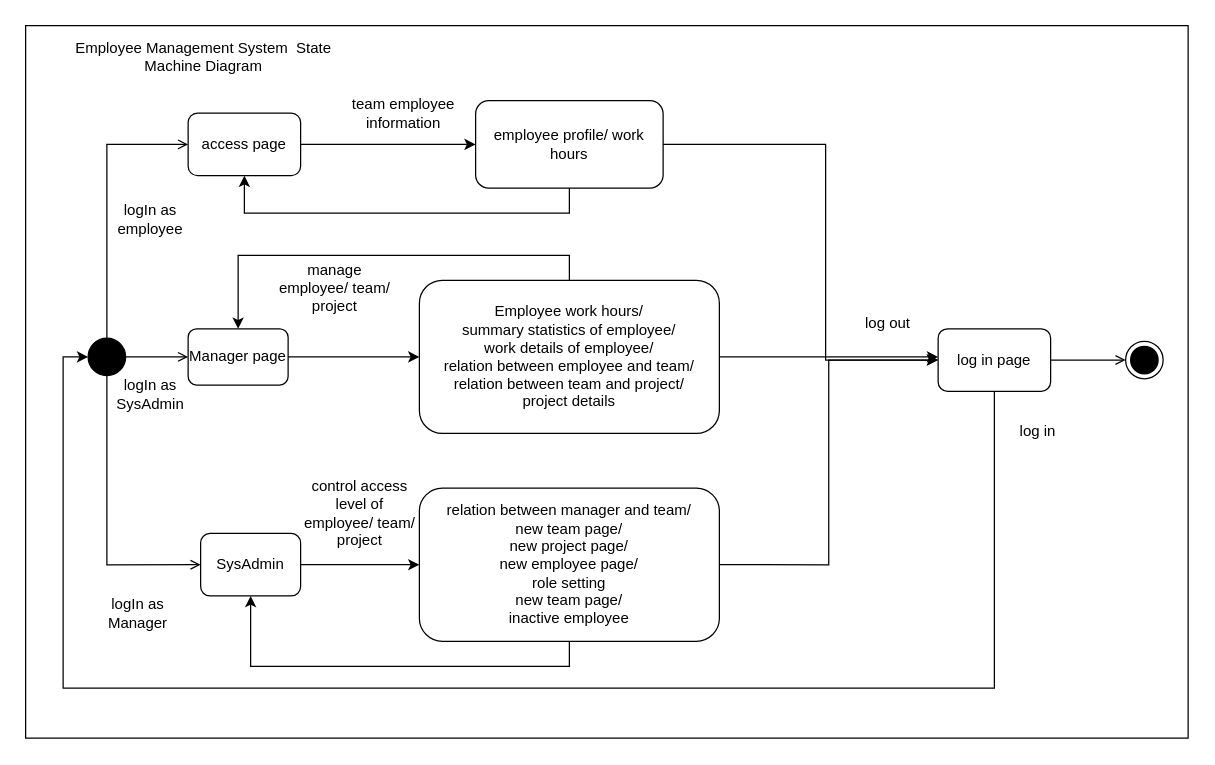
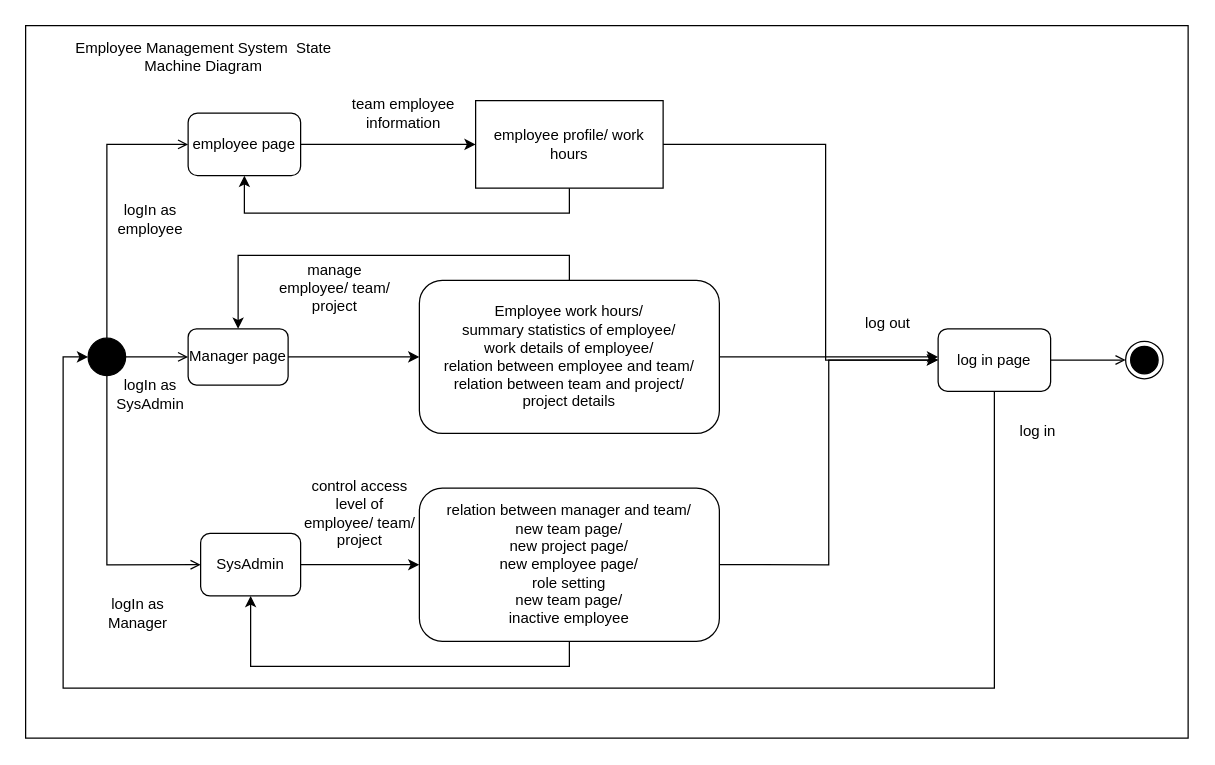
  <mxCell id="0" />
  <mxCell id="1" parent="0" />
  <mxCell id="2" value="" style="rounded=0;whiteSpace=wrap;html=1;" vertex="1" parent="1"><mxGeometry y="20" width="930" height="570" as="geometry" x="20" /></mxCell>
  <mxCell id="3" style="edgeStyle=orthogonalEdgeStyle;rounded=0;orthogonalLoop=1;jettySize=auto;html=1;exitX=0.5;exitY=0;exitDx=0;exitDy=0;entryX=0;entryY=0.5;entryDx=0;entryDy=0;endArrow=open;endFill=0;" edge="1" parent="1" source="6" target="8"><mxGeometry relative="1" as="geometry" /></mxCell>
  <mxCell id="4" style="edgeStyle=orthogonalEdgeStyle;rounded=0;orthogonalLoop=1;jettySize=auto;html=1;exitX=1;exitY=0.5;exitDx=0;exitDy=0;entryX=0;entryY=0.5;entryDx=0;entryDy=0;endArrow=open;endFill=0;" edge="1" parent="1" source="6" target="10"><mxGeometry relative="1" as="geometry" /></mxCell>
  <mxCell id="5" style="edgeStyle=orthogonalEdgeStyle;rounded=0;orthogonalLoop=1;jettySize=auto;html=1;exitX=0.5;exitY=1;exitDx=0;exitDy=0;entryX=0;entryY=0.5;entryDx=0;entryDy=0;endArrow=open;endFill=0;" edge="1" parent="1" source="6" target="12"><mxGeometry relative="1" as="geometry" /></mxCell>
  <mxCell id="6" value="" style="ellipse;whiteSpace=wrap;html=1;aspect=fixed;fillColor=#000000;" vertex="1" parent="1"><mxGeometry x="70" y="270" width="30" height="30" as="geometry" /></mxCell>
  <mxCell id="7" style="edgeStyle=orthogonalEdgeStyle;rounded=0;orthogonalLoop=1;jettySize=auto;html=1;exitX=1;exitY=0.5;exitDx=0;exitDy=0;entryX=0;entryY=0.5;entryDx=0;entryDy=0;" edge="1" parent="1" source="8" target="19"><mxGeometry relative="1" as="geometry" /></mxCell>
- <mxCell id="8" value="access page" style="rounded=1;whiteSpace=wrap;html=1;strokeColor=#000000;fillColor=none;sketch=0;" vertex="1" parent="1"><mxGeometry x="150" y="90" width="90" height="50" as="geometry" /></mxCell>
+ <mxCell id="8" value="employee page" style="rounded=1;whiteSpace=wrap;html=1;strokeColor=#000000;fillColor=none;sketch=0;" vertex="1" parent="1"><mxGeometry x="150" y="90" width="90" height="50" as="geometry" /></mxCell>
  <mxCell id="9" style="edgeStyle=orthogonalEdgeStyle;rounded=0;orthogonalLoop=1;jettySize=auto;html=1;exitX=1;exitY=0.5;exitDx=0;exitDy=0;entryX=0;entryY=0.5;entryDx=0;entryDy=0;" edge="1" parent="1" source="10" target="27"><mxGeometry relative="1" as="geometry" /></mxCell>
  <mxCell id="10" value="Manager page" style="rounded=1;whiteSpace=wrap;html=1;strokeColor=#000000;fillColor=none;sketch=0;" vertex="1" parent="1"><mxGeometry x="150" y="262.5" width="80" height="45" as="geometry" /></mxCell>
  <mxCell id="11" style="edgeStyle=orthogonalEdgeStyle;rounded=0;orthogonalLoop=1;jettySize=auto;html=1;exitX=1;exitY=0.5;exitDx=0;exitDy=0;entryX=0;entryY=0.5;entryDx=0;entryDy=0;" edge="1" parent="1" source="12" target="30"><mxGeometry relative="1" as="geometry" /></mxCell>
  <mxCell id="12" value="SysAdmin" style="rounded=1;whiteSpace=wrap;html=1;strokeColor=#000000;fillColor=none;sketch=0;" vertex="1" parent="1"><mxGeometry x="160" y="426.25" width="80" height="50" as="geometry" /></mxCell>
  <mxCell id="13" value="Employee Management System &amp;nbsp;State Machine Diagram" style="text;html=1;strokeColor=none;fillColor=none;align=center;verticalAlign=middle;whiteSpace=wrap;rounded=0;sketch=0;" vertex="1" parent="1"><mxGeometry x="50" y="30" width="225" height="30" as="geometry" /></mxCell>
  <mxCell id="14" value="logIn as employee" style="text;html=1;strokeColor=none;fillColor=none;align=center;verticalAlign=middle;whiteSpace=wrap;rounded=0;sketch=0;" vertex="1" parent="1"><mxGeometry x="90" y="160" width="60" height="30" as="geometry" /></mxCell>
  <mxCell id="15" value="logIn as SysAdmin" style="text;html=1;strokeColor=none;fillColor=none;align=center;verticalAlign=middle;whiteSpace=wrap;rounded=0;sketch=0;" vertex="1" parent="1"><mxGeometry x="90" y="300" width="60" height="30" as="geometry" /></mxCell>
  <mxCell id="16" value="logIn as Manager" style="text;html=1;strokeColor=none;fillColor=none;align=center;verticalAlign=middle;whiteSpace=wrap;rounded=0;sketch=0;" vertex="1" parent="1"><mxGeometry x="80" y="475" width="60" height="30" as="geometry" /></mxCell>
  <mxCell id="17" style="edgeStyle=orthogonalEdgeStyle;rounded=0;orthogonalLoop=1;jettySize=auto;html=1;exitX=1;exitY=0.5;exitDx=0;exitDy=0;entryX=0;entryY=0.5;entryDx=0;entryDy=0;" edge="1" parent="1" source="19" target="24"><mxGeometry relative="1" as="geometry"><Array as="points"><mxPoint x="660" y="115" /><mxPoint x="660" y="288" /></Array></mxGeometry></mxCell>
  <mxCell id="18" style="edgeStyle=orthogonalEdgeStyle;rounded=0;orthogonalLoop=1;jettySize=auto;html=1;exitX=0.5;exitY=1;exitDx=0;exitDy=0;entryX=0.5;entryY=1;entryDx=0;entryDy=0;" edge="1" parent="1" source="19" target="8"><mxGeometry relative="1" as="geometry"><Array as="points"><mxPoint x="455" y="170" /><mxPoint x="195" y="170" /></Array></mxGeometry></mxCell>
- <mxCell id="19" value="employee profile/&amp;nbsp;work hours" style="rounded=1;whiteSpace=wrap;html=1;strokeColor=#000000;fillColor=none;sketch=0;" vertex="1" parent="1"><mxGeometry x="380" y="80" width="150" height="70" as="geometry" /></mxCell>
+ <mxCell id="19" value="employee profile/&amp;nbsp;work hours" style="whiteSpace=wrap;html=1;strokeColor=#000000;fillColor=none;sketch=0;rounded=0;" vertex="1" parent="1"><mxGeometry x="380" y="80" width="150" height="70" as="geometry" /></mxCell>
  <mxCell id="20" value="team employee information" style="text;html=1;strokeColor=none;fillColor=none;align=center;verticalAlign=middle;whiteSpace=wrap;rounded=0;" vertex="1" parent="1"><mxGeometry x="275" y="70" width="95" height="40" as="geometry" /></mxCell>
  <mxCell id="21" value="" style="ellipse;html=1;shape=endState;fillColor=#000000;strokeColor=#000000;" vertex="1" parent="1"><mxGeometry x="900" y="272.5" width="30" height="30" as="geometry" /></mxCell>
  <mxCell id="22" style="edgeStyle=orthogonalEdgeStyle;rounded=0;orthogonalLoop=1;jettySize=auto;html=1;exitX=1;exitY=0.5;exitDx=0;exitDy=0;entryX=0;entryY=0.5;entryDx=0;entryDy=0;endArrow=open;endFill=0;" edge="1" parent="1" source="24" target="21"><mxGeometry relative="1" as="geometry" /></mxCell>
  <mxCell id="23" style="edgeStyle=orthogonalEdgeStyle;rounded=0;orthogonalLoop=1;jettySize=auto;html=1;exitX=0.5;exitY=1;exitDx=0;exitDy=0;entryX=0;entryY=0.5;entryDx=0;entryDy=0;" edge="1" parent="1" source="24" target="6"><mxGeometry relative="1" as="geometry"><Array as="points"><mxPoint x="795" y="550" /><mxPoint x="50" y="550" /><mxPoint x="50" y="285" /></Array></mxGeometry></mxCell>
  <mxCell id="24" value="log in page" style="rounded=1;whiteSpace=wrap;html=1;strokeColor=#000000;fillColor=none;sketch=0;" vertex="1" parent="1"><mxGeometry x="750" y="262.5" width="90" height="50" as="geometry" /></mxCell>
  <mxCell id="25" style="edgeStyle=orthogonalEdgeStyle;rounded=0;orthogonalLoop=1;jettySize=auto;html=1;exitX=1;exitY=0.5;exitDx=0;exitDy=0;" edge="1" parent="1" source="27"><mxGeometry relative="1" as="geometry"><mxPoint x="750" y="285" as="targetPoint" /></mxGeometry></mxCell>
  <mxCell id="26" style="edgeStyle=orthogonalEdgeStyle;rounded=0;orthogonalLoop=1;jettySize=auto;html=1;exitX=0.5;exitY=0;exitDx=0;exitDy=0;entryX=0.5;entryY=0;entryDx=0;entryDy=0;" edge="1" parent="1" source="27" target="10"><mxGeometry relative="1" as="geometry" /></mxCell>
  <mxCell id="27" value="Employee work hours/&lt;br&gt;summary statistics of employee/&lt;br&gt;work details of employee/&lt;br&gt;relation between employee and team/&lt;br&gt;relation between team and project/&lt;br&gt;project details" style="rounded=1;whiteSpace=wrap;html=1;strokeColor=#000000;fillColor=none;sketch=0;" vertex="1" parent="1"><mxGeometry x="335" y="223.75" width="240" height="122.5" as="geometry" /></mxCell>
  <mxCell id="28" style="edgeStyle=orthogonalEdgeStyle;rounded=0;orthogonalLoop=1;jettySize=auto;html=1;exitX=1;exitY=0.5;exitDx=0;exitDy=0;entryX=0;entryY=0.5;entryDx=0;entryDy=0;" edge="1" parent="1" source="30" target="24"><mxGeometry relative="1" as="geometry" /></mxCell>
  <mxCell id="29" style="edgeStyle=orthogonalEdgeStyle;rounded=0;orthogonalLoop=1;jettySize=auto;html=1;exitX=0.5;exitY=1;exitDx=0;exitDy=0;entryX=0.5;entryY=1;entryDx=0;entryDy=0;" edge="1" parent="1" source="30" target="12"><mxGeometry relative="1" as="geometry" /></mxCell>
  <mxCell id="30" value="relation between manager and team/&lt;br&gt;new team page/&lt;br&gt;new project page/&lt;br&gt;new employee page/&lt;br&gt;role setting&lt;span style=&quot;caret-color: rgba(0, 0, 0, 0); color: rgba(0, 0, 0, 0); font-family: monospace; font-size: 0px; text-align: start;&quot;&gt;%3CmxGraphModel%3E%3Croot%3E%3CmxCell%20id%3D%220%22%2F%3E%3CmxCell%20id%3D%221%22%20parent%3D%220%22%2F%3E%3CmxCell%20id%3D%222%22%20value%3D%22new%20team%20page%22%20style%3D%22rounded%3D1%3BwhiteSpace%3Dwrap%3Bhtml%3D1%3BstrokeColor%3D%23000000%3BfillColor%3Dnone%3Bsketch%3D0%3B%22%20vertex%3D%221%22%20parent%3D%221%22%3E%3CmxGeometry%20x%3D%22450%22%20y%3D%22970%22%20width%3D%2290%22%20height%3D%2250%22%20as%3D%22geometry%22%2F%3E%3C%2FmxCell%3E%3C%2Froot%3E%3C%2FmxGraphModel%3E/&lt;br&gt;&lt;/span&gt;new team page/&lt;br&gt;inactive employee" style="rounded=1;whiteSpace=wrap;html=1;strokeColor=#000000;fillColor=none;sketch=0;" vertex="1" parent="1"><mxGeometry x="335" y="390" width="240" height="122.5" as="geometry" /></mxCell>
  <mxCell id="31" value="log out" style="text;html=1;strokeColor=none;fillColor=none;align=center;verticalAlign=middle;whiteSpace=wrap;rounded=0;" vertex="1" parent="1"><mxGeometry x="680" y="243" width="60" height="30" as="geometry" /></mxCell>
  <mxCell id="32" value="log in" style="text;html=1;strokeColor=none;fillColor=none;align=center;verticalAlign=middle;whiteSpace=wrap;rounded=0;" vertex="1" parent="1"><mxGeometry x="800" y="330" width="60" height="30" as="geometry" /></mxCell>
  <mxCell id="33" value="manage employee/ team/ project" style="text;html=1;strokeColor=none;fillColor=none;align=center;verticalAlign=middle;whiteSpace=wrap;rounded=0;" vertex="1" parent="1"><mxGeometry x="220" y="210" width="95" height="40" as="geometry" /></mxCell>
  <mxCell id="34" value="control access level of employee/ team/ project" style="text;html=1;strokeColor=none;fillColor=none;align=center;verticalAlign=middle;whiteSpace=wrap;rounded=0;" vertex="1" parent="1"><mxGeometry x="240" y="390" width="95" height="40" as="geometry" /></mxCell>
